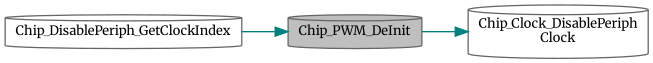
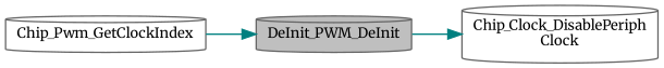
  digraph {
    fontname=Merriweather
    rankdir=LR
    node [color=gray40 fillcolor=white fontname=Merriweather fontsize=10 shape=cylinder style=filled]
    edge [color=teal fontname=Merriweather fontsize=10 labelfontname=FreeSans labelfontsize=10 style=solid]
-   n1 [fillcolor=grey75 fontcolor=black height=0.2 label=Chip_PWM_DeInit width=0.4]
+   n1 [fillcolor=grey75 fontcolor=black height=0.2 label=DeInit_PWM_DeInit width=0.4]
    n2 [height=0.2 label="Chip_Clock_DisablePeriph\lClock" width=0.4]
-   n3 [height=0.2 label=Chip_DisablePeriph_GetClockIndex width=0.4]
+   n3 [height=0.2 label=Chip_Pwm_GetClockIndex width=0.4]
    n1 -> n2
    n3 -> n1
  }
